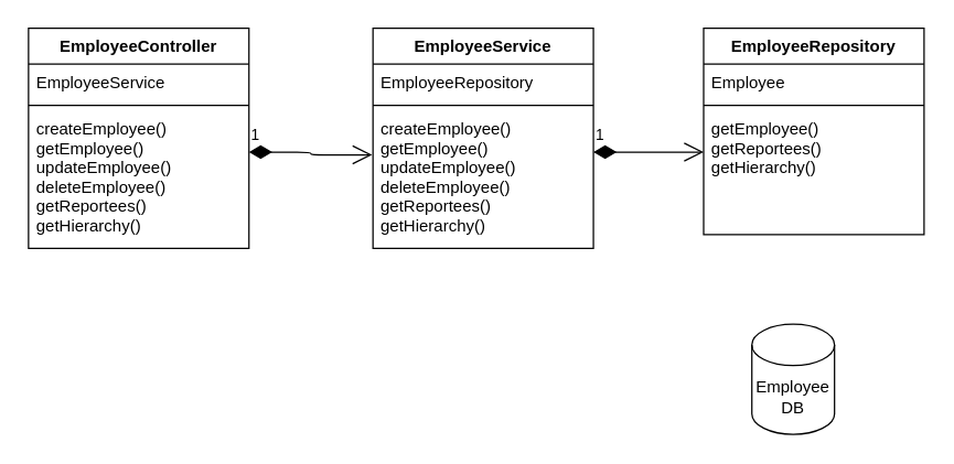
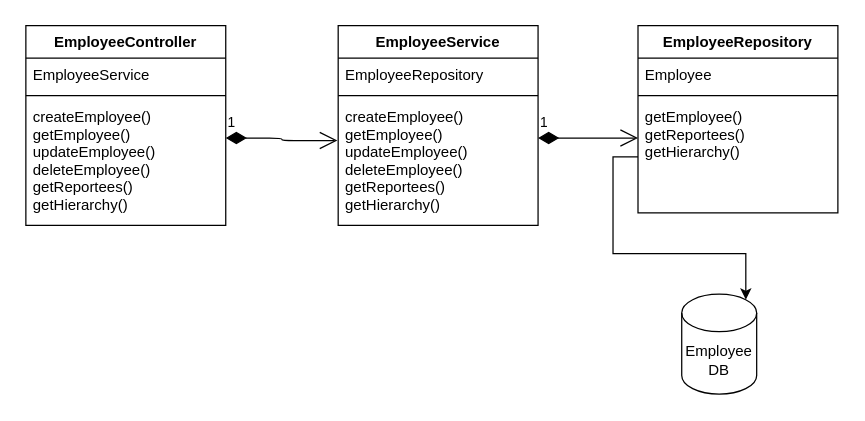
  <mxCell id="0" />
  <mxCell id="1" parent="0" />
  <mxCell id="2" value="EmployeeController" style="swimlane;fontStyle=1;align=center;verticalAlign=top;childLayout=stackLayout;horizontal=1;startSize=26;horizontalStack=0;resizeParent=1;resizeParentMax=0;resizeLast=0;collapsible=1;marginBottom=0;" vertex="1" parent="1"><mxGeometry x="20" y="20" width="160" height="160" as="geometry" /></mxCell>
  <mxCell id="3" value="EmployeeService" style="text;strokeColor=none;fillColor=none;align=left;verticalAlign=top;spacingLeft=4;spacingRight=4;overflow=hidden;rotatable=0;points=[[0,0.5],[1,0.5]];portConstraint=eastwest;" vertex="1" parent="2"><mxGeometry y="26" width="160" height="26" as="geometry" /></mxCell>
  <mxCell id="4" value="" style="line;strokeWidth=1;fillColor=none;align=left;verticalAlign=middle;spacingTop=-1;spacingLeft=3;spacingRight=3;rotatable=0;labelPosition=right;points=[];portConstraint=eastwest;" vertex="1" parent="2"><mxGeometry y="52" width="160" height="8" as="geometry" /></mxCell>
  <mxCell id="5" value="createEmployee()&#10;getEmployee()&#10;updateEmployee()&#10;deleteEmployee()&#10;getReportees()&#10;getHierarchy()" style="text;strokeColor=none;fillColor=none;align=left;verticalAlign=top;spacingLeft=4;spacingRight=4;overflow=hidden;rotatable=0;points=[[0,0.5],[1,0.5]];portConstraint=eastwest;" vertex="1" parent="2"><mxGeometry y="60" width="160" height="100" as="geometry" /></mxCell>
  <mxCell id="6" value="EmployeeService" style="swimlane;fontStyle=1;align=center;verticalAlign=top;childLayout=stackLayout;horizontal=1;startSize=26;horizontalStack=0;resizeParent=1;resizeParentMax=0;resizeLast=0;collapsible=1;marginBottom=0;" vertex="1" parent="1"><mxGeometry x="270" y="20" width="160" height="160" as="geometry" /></mxCell>
  <mxCell id="7" value="EmployeeRepository" style="text;strokeColor=none;fillColor=none;align=left;verticalAlign=top;spacingLeft=4;spacingRight=4;overflow=hidden;rotatable=0;points=[[0,0.5],[1,0.5]];portConstraint=eastwest;" vertex="1" parent="6"><mxGeometry y="26" width="160" height="26" as="geometry" /></mxCell>
  <mxCell id="8" value="" style="line;strokeWidth=1;fillColor=none;align=left;verticalAlign=middle;spacingTop=-1;spacingLeft=3;spacingRight=3;rotatable=0;labelPosition=right;points=[];portConstraint=eastwest;" vertex="1" parent="6"><mxGeometry y="52" width="160" height="8" as="geometry" /></mxCell>
  <mxCell id="9" value="1" style="endArrow=open;html=1;endSize=12;startArrow=diamondThin;startSize=14;startFill=1;edgeStyle=orthogonalEdgeStyle;align=left;verticalAlign=bottom;entryX=-0.004;entryY=0.32;entryDx=0;entryDy=0;entryPerimeter=0;" edge="1" parent="6" target="10"><mxGeometry x="-1" y="3" relative="1" as="geometry"><mxPoint x="-90" y="90" as="sourcePoint" /><mxPoint x="70" y="90" as="targetPoint" /><Array as="points"><mxPoint x="-45" y="90" /><mxPoint x="-45" y="92" /></Array></mxGeometry></mxCell>
  <mxCell id="10" value="createEmployee()&#10;getEmployee()&#10;updateEmployee()&#10;deleteEmployee()&#10;getReportees()&#10;getHierarchy()&#10;&#10;" style="text;strokeColor=none;fillColor=none;align=left;verticalAlign=top;spacingLeft=4;spacingRight=4;overflow=hidden;rotatable=0;points=[[0,0.5],[1,0.5]];portConstraint=eastwest;" vertex="1" parent="6"><mxGeometry y="60" width="160" height="100" as="geometry" /></mxCell>
  <mxCell id="11" value="EmployeeRepository" style="swimlane;fontStyle=1;align=center;verticalAlign=top;childLayout=stackLayout;horizontal=1;startSize=26;horizontalStack=0;resizeParent=1;resizeParentMax=0;resizeLast=0;collapsible=1;marginBottom=0;" vertex="1" parent="1"><mxGeometry x="510" y="20" width="160" height="150" as="geometry"><mxRectangle x="540" y="100" width="150" height="26" as="alternateBounds" /></mxGeometry></mxCell>
  <mxCell id="12" value="Employee" style="text;strokeColor=none;fillColor=none;align=left;verticalAlign=top;spacingLeft=4;spacingRight=4;overflow=hidden;rotatable=0;points=[[0,0.5],[1,0.5]];portConstraint=eastwest;" vertex="1" parent="11"><mxGeometry y="26" width="160" height="26" as="geometry" /></mxCell>
  <mxCell id="13" value="" style="line;strokeWidth=1;fillColor=none;align=left;verticalAlign=middle;spacingTop=-1;spacingLeft=3;spacingRight=3;rotatable=0;labelPosition=right;points=[];portConstraint=eastwest;" vertex="1" parent="11"><mxGeometry y="52" width="160" height="8" as="geometry" /></mxCell>
  <mxCell id="14" value="1" style="endArrow=open;html=1;endSize=12;startArrow=diamondThin;startSize=14;startFill=1;edgeStyle=orthogonalEdgeStyle;align=left;verticalAlign=bottom;" edge="1" parent="11"><mxGeometry x="-1" y="3" relative="1" as="geometry"><mxPoint x="-80" y="90" as="sourcePoint" /><mxPoint y="90" as="targetPoint" /></mxGeometry></mxCell>
  <mxCell id="15" value="getEmployee()&#10;getReportees()&#10;getHierarchy()" style="text;strokeColor=none;fillColor=none;align=left;verticalAlign=top;spacingLeft=4;spacingRight=4;overflow=hidden;rotatable=0;points=[[0,0.5],[1,0.5]];portConstraint=eastwest;" vertex="1" parent="11"><mxGeometry y="60" width="160" height="90" as="geometry" /></mxCell>
  <mxCell id="16" value="Employee DB" style="shape=cylinder3;whiteSpace=wrap;html=1;boundedLbl=1;backgroundOutline=1;size=15;" vertex="1" parent="1"><mxGeometry x="545" y="235" width="60" height="80" as="geometry" /></mxCell>
+ <mxCell id="17" style="edgeStyle=orthogonalEdgeStyle;rounded=0;orthogonalLoop=1;jettySize=auto;html=1;entryX=0.855;entryY=0;entryDx=0;entryDy=4.35;entryPerimeter=0;" edge="1" parent="1" source="15" target="16"><mxGeometry relative="1" as="geometry" /></mxCell>
